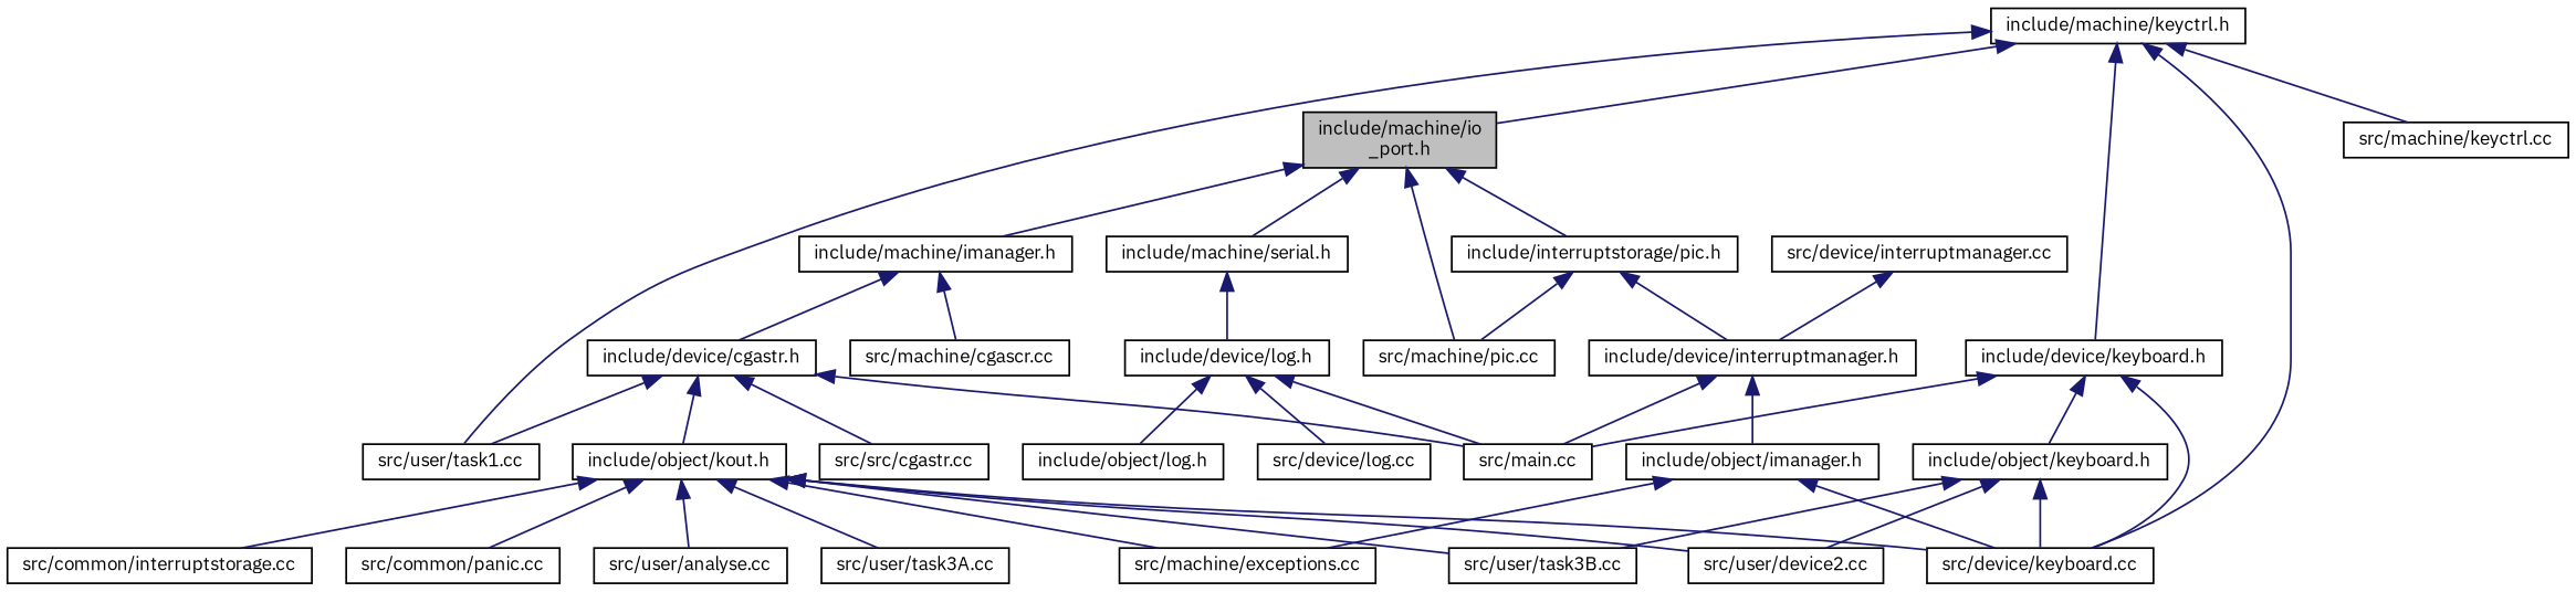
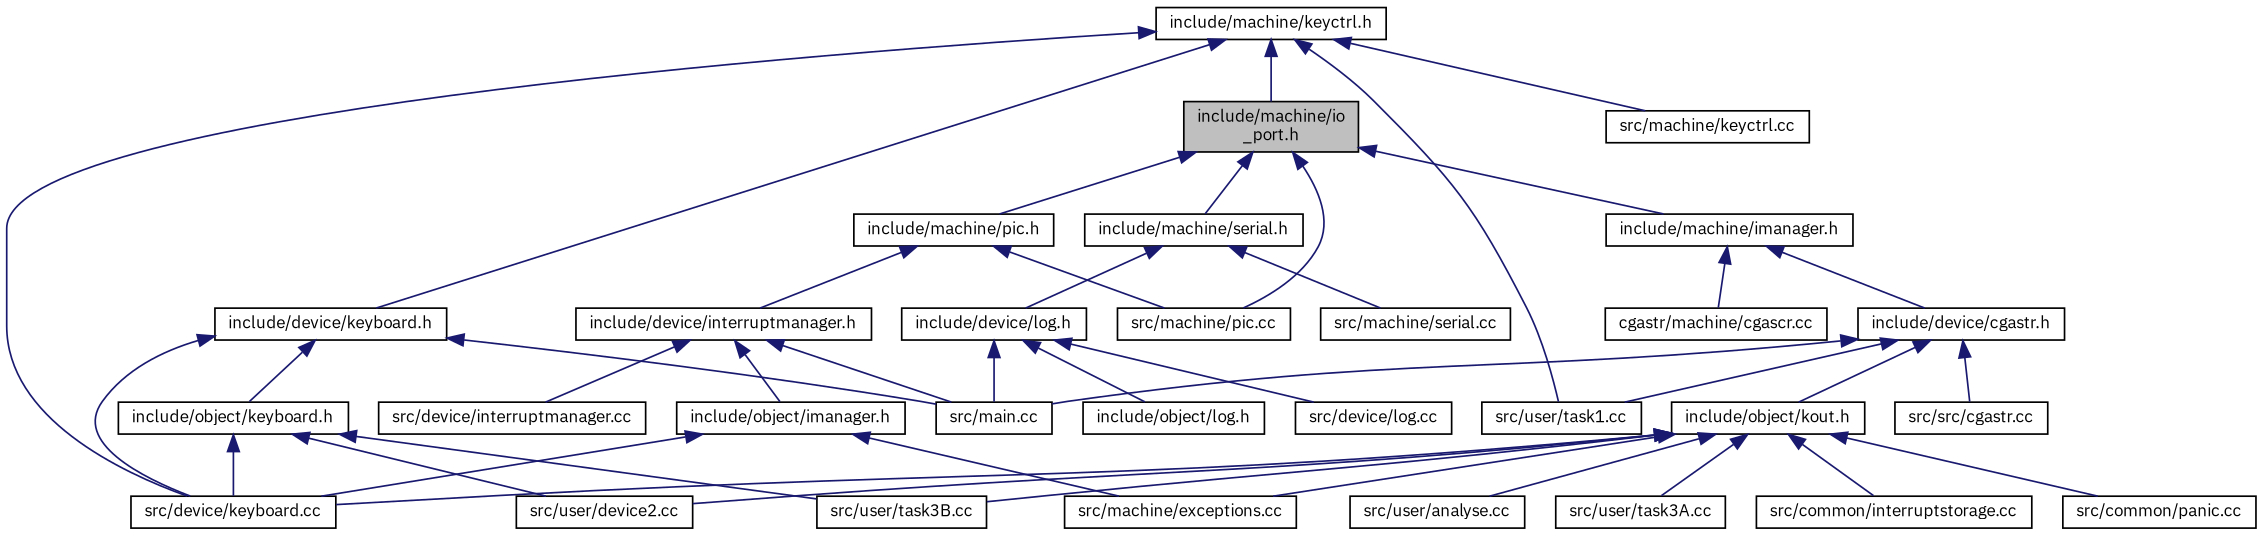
  digraph {
    fontname="IBM Plex Sans"
    node [color=black fontname="IBM Plex Sans" fontsize=10 shape=record]
    edge [color=midnightblue dir=back fontname="IBM Plex Sans" fontsize=10 labelfontname=Helvetica labelfontsize=10 style=solid]
    n1 [fillcolor=grey75 fontcolor=black height=0.2 label="include/machine/io\l_port.h" style=filled width=0.4]
    n2 [height=0.2 label="include/machine/imanager.h" width=0.4]
-   n3 [height=0.2 label="include/interruptstorage/pic.h" width=0.4]
+   n3 [height=0.2 label="include/machine/pic.h" width=0.4]
    n4 [height=0.2 label="src/machine/pic.cc" width=0.4]
    n5 [height=0.2 label="include/machine/serial.h" width=0.4]
    n6 [height=0.2 label="include/device/cgastr.h" width=0.4]
-   n7 [height=0.2 label="src/machine/cgascr.cc" width=0.4]
+   n7 [height=0.2 label="cgastr/machine/cgascr.cc" width=0.4]
    n8 [height=0.2 label="include/machine/keyctrl.h" width=0.4]
    n9 [height=0.2 label="src/user/task1.cc" width=0.4]
    n10 [height=0.2 label="src/device/keyboard.cc" width=0.4]
    n11 [height=0.2 label="include/device/keyboard.h" width=0.4]
    n12 [height=0.2 label="src/machine/keyctrl.cc" width=0.4]
    n13 [height=0.2 label="include/device/interruptmanager.h" width=0.4]
    n14 [height=0.2 label="include/device/log.h" width=0.4]
+   n15 [height=0.2 label="src/machine/serial.cc" width=0.4]
    n16 [height=0.2 label="include/object/kout.h" width=0.4]
    n17 [height=0.2 label="src/src/cgastr.cc" width=0.4]
    n18 [height=0.2 label="src/main.cc" width=0.4]
    n19 [height=0.2 label="src/common/interruptstorage.cc" width=0.4]
    n20 [height=0.2 label="src/common/panic.cc" width=0.4]
    n21 [height=0.2 label="src/machine/exceptions.cc" width=0.4]
    n22 [height=0.2 label="src/user/analyse.cc" width=0.4]
    n23 [height=0.2 label="src/user/device2.cc" width=0.4]
    n24 [height=0.2 label="src/user/task3A.cc" width=0.4]
    n25 [height=0.2 label="src/user/task3B.cc" width=0.4]
    n26 [height=0.2 label="include/object/keyboard.h" width=0.4]
    n27 [height=0.2 label="include/object/imanager.h" width=0.4]
    n28 [height=0.2 label="src/device/interruptmanager.cc" width=0.4]
    n29 [height=0.2 label="include/object/log.h" width=0.4]
    n30 [height=0.2 label="src/device/log.cc" width=0.4]
    n1 -> n2
    n1 -> n3
    n1 -> n4
    n1 -> n5
    n2 -> n6
    n2 -> n7
    n3 -> n4
    n3 -> n13
    n5 -> n14
+   n5 -> n15
    n6 -> n9
    n6 -> n16
    n6 -> n17
    n6 -> n18
    n8 -> n1
    n8 -> n9
    n8 -> n10
    n8 -> n11
    n8 -> n12
    n11 -> n10
    n11 -> n18
    n11 -> n26
    n13 -> n18
    n13 -> n27
-   n28 -> n13
+   n13 -> n28
    n14 -> n18
    n14 -> n29
    n14 -> n30
    n16 -> n10
    n16 -> n19
    n16 -> n20
    n16 -> n21
    n16 -> n22
    n16 -> n23
    n16 -> n24
    n16 -> n25
    n26 -> n10
    n26 -> n23
    n26 -> n25
    n27 -> n10
    n27 -> n21
  }
